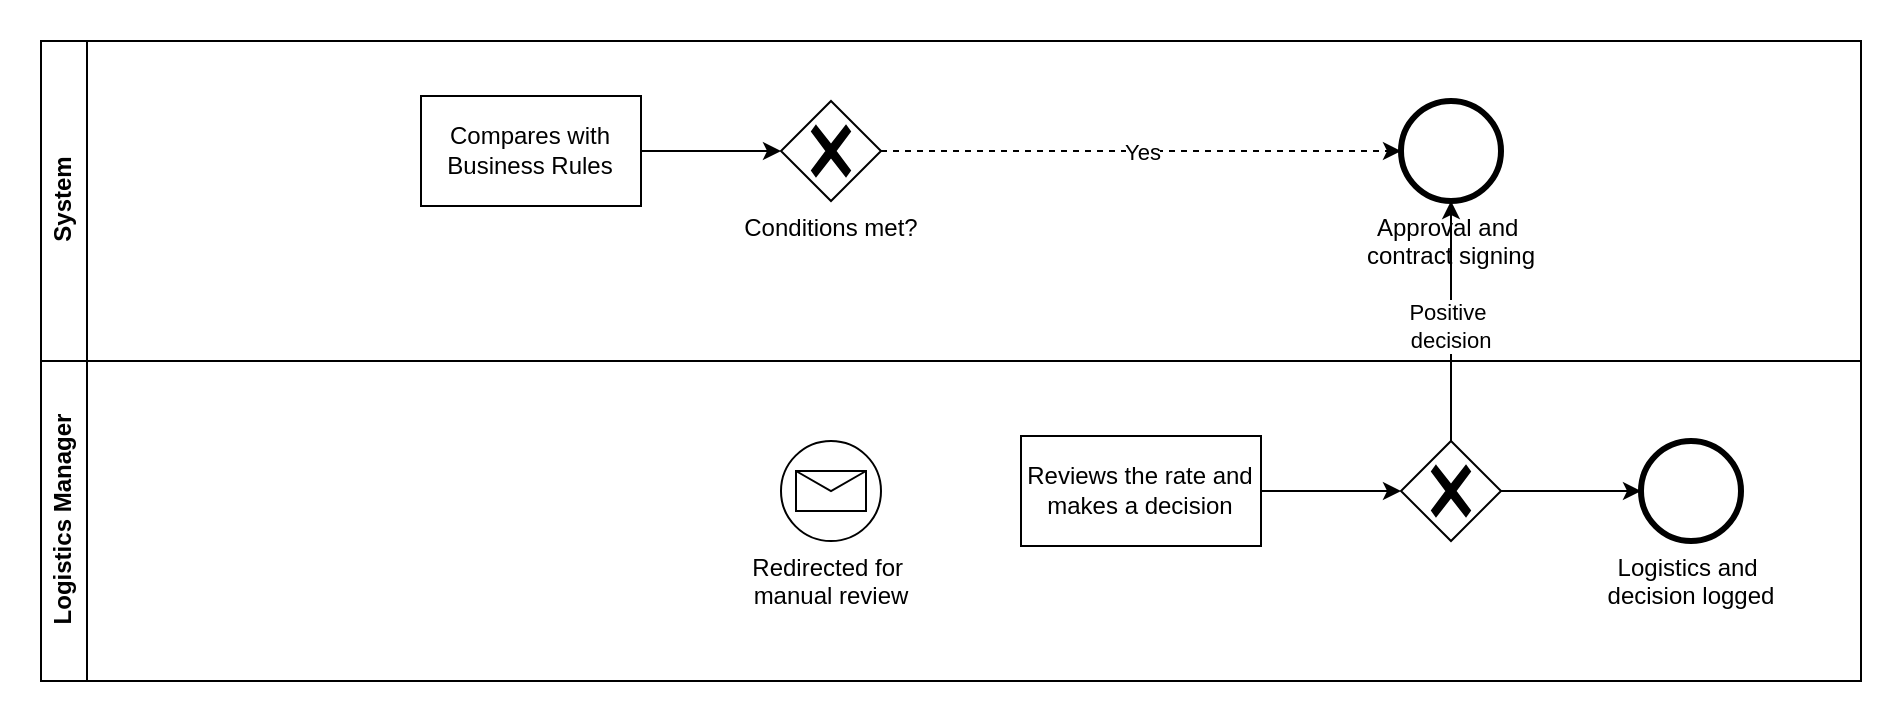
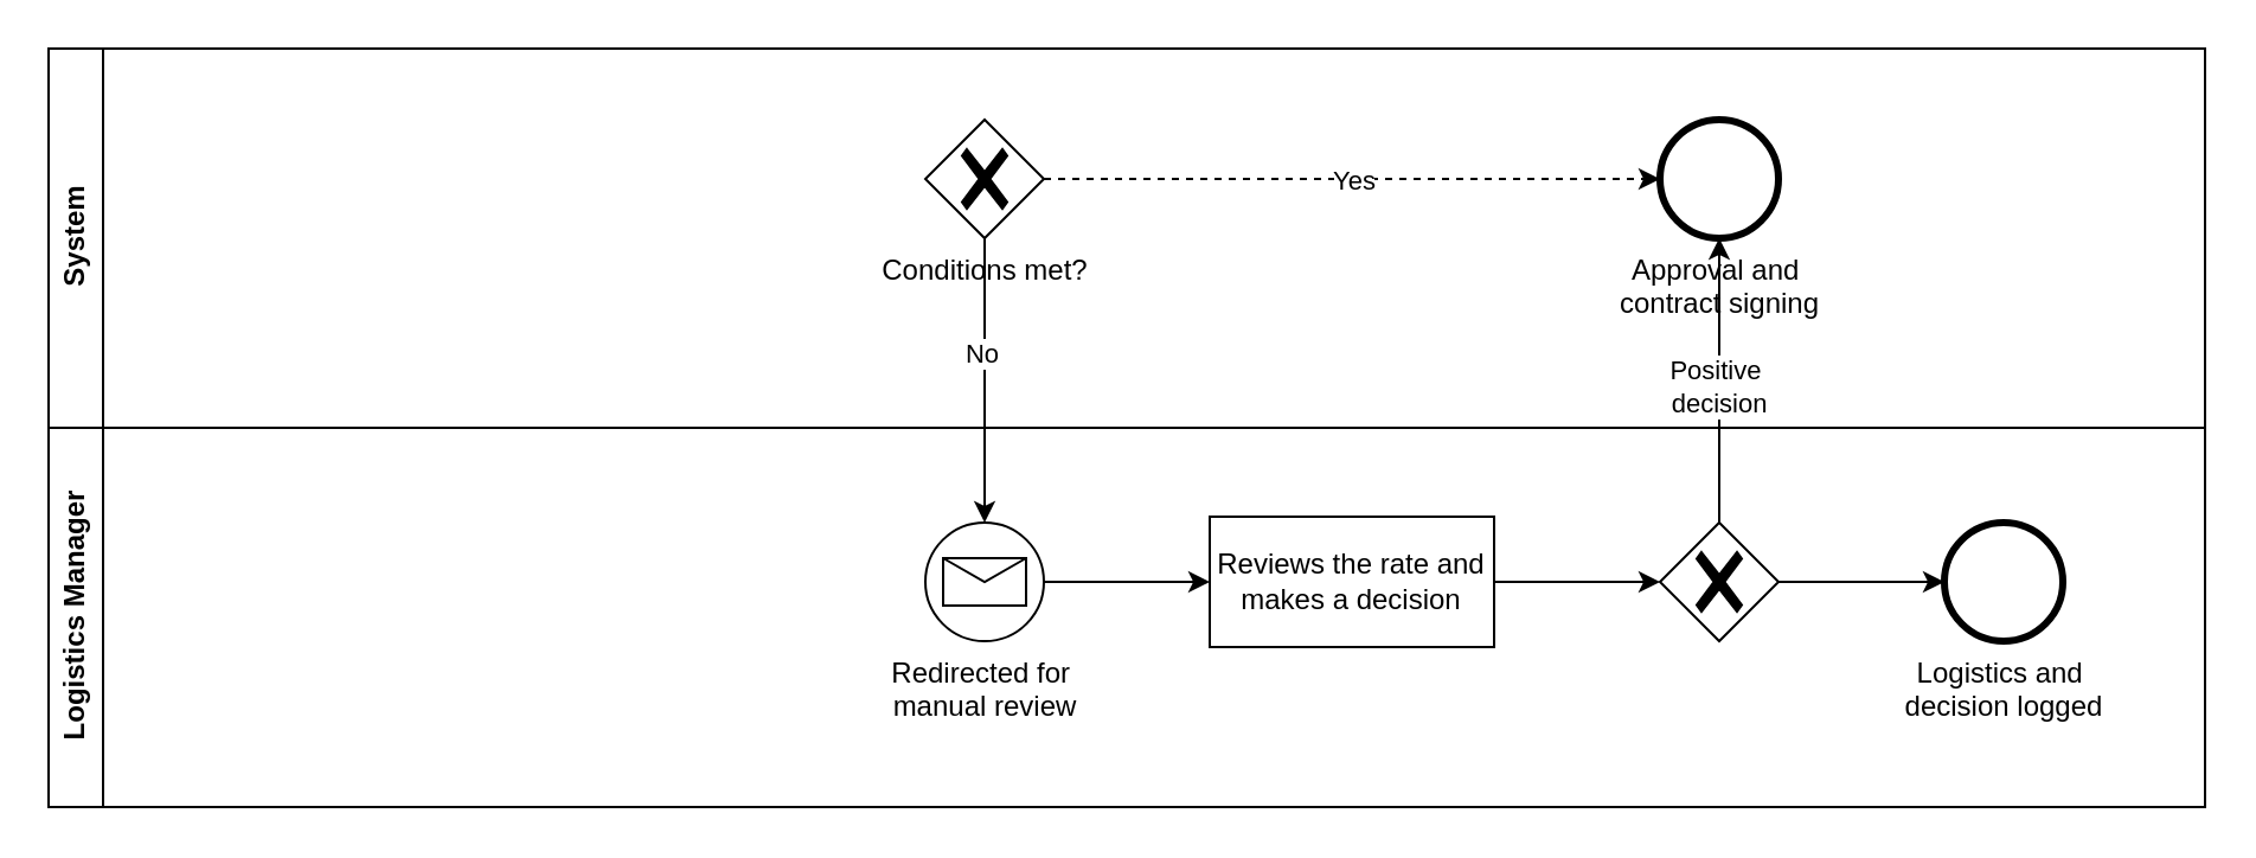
  <mxCell id="0" />
  <mxCell id="1" parent="0" />
  <mxCell id="2" value="System" style="swimlane;horizontal=0;whiteSpace=wrap;html=1;startSize=23;" vertex="1" parent="1"><mxGeometry x="20" y="20" width="910" height="160" as="geometry" /></mxCell>
- <mxCell id="3" value="Compares with Business Rules" style="points=[[0.25,0,0],[0.5,0,0],[0.75,0,0],[1,0.25,0],[1,0.5,0],[1,0.75,0],[0.75,1,0],[0.5,1,0],[0.25,1,0],[0,0.75,0],[0,0.5,0],[0,0.25,0]];shape=mxgraph.bpmn.task2;whiteSpace=wrap;rectStyle=rounded;size=10;html=1;container=1;expand=0;collapsible=0;taskMarker=abstract;" vertex="1" parent="2"><mxGeometry x="190" y="27.5" width="110" height="55" as="geometry" /></mxCell>
  <mxCell id="4" value="Conditions met?" style="points=[[0.25,0.25,0],[0.5,0,0],[0.75,0.25,0],[1,0.5,0],[0.75,0.75,0],[0.5,1,0],[0.25,0.75,0],[0,0.5,0]];shape=mxgraph.bpmn.gateway2;html=1;verticalLabelPosition=bottom;labelBackgroundColor=#ffffff;verticalAlign=top;align=center;perimeter=rhombusPerimeter;outlineConnect=0;outline=none;symbol=none;gwType=exclusive;" vertex="1" parent="2"><mxGeometry x="370" y="30" width="50" height="50" as="geometry" /></mxCell>
- <mxCell id="5" style="edgeStyle=orthogonalEdgeStyle;rounded=0;orthogonalLoop=1;jettySize=auto;html=1;entryX=0;entryY=0.5;entryDx=0;entryDy=0;entryPerimeter=0;" edge="1" parent="2" source="3" target="4"><mxGeometry relative="1" as="geometry" /></mxCell>
  <mxCell id="6" value="Approval and&amp;nbsp;&lt;div&gt;contract signing&lt;/div&gt;" style="points=[[0.145,0.145,0],[0.5,0,0],[0.855,0.145,0],[1,0.5,0],[0.855,0.855,0],[0.5,1,0],[0.145,0.855,0],[0,0.5,0]];shape=mxgraph.bpmn.event;html=1;verticalLabelPosition=bottom;labelBackgroundColor=#ffffff;verticalAlign=top;align=center;perimeter=ellipsePerimeter;outlineConnect=0;aspect=fixed;outline=end;symbol=terminate2;" vertex="1" parent="2"><mxGeometry x="680" y="30" width="50" height="50" as="geometry" /></mxCell>
  <mxCell id="7" style="edgeStyle=orthogonalEdgeStyle;rounded=0;orthogonalLoop=1;jettySize=auto;html=1;entryX=0;entryY=0.5;entryDx=0;entryDy=0;entryPerimeter=0;dashed=1;" edge="1" parent="2" source="4" target="6"><mxGeometry relative="1" as="geometry" /></mxCell>
  <mxCell id="8" value="Yes" style="edgeLabel;html=1;align=center;verticalAlign=middle;resizable=0;points=[];" vertex="1" connectable="0" parent="7"><mxGeometry x="0.219" y="-3" relative="1" as="geometry"><mxPoint x="-28" y="-3" as="offset" /></mxGeometry></mxCell>
  <mxCell id="9" value="Logistics Manager" style="swimlane;horizontal=0;whiteSpace=wrap;html=1;startSize=23;" vertex="1" parent="1"><mxGeometry x="20" y="180" width="910" height="160" as="geometry" /></mxCell>
  <mxCell id="10" value="Redirected for&amp;nbsp;&lt;div&gt;manual review&lt;/div&gt;" style="points=[[0.145,0.145,0],[0.5,0,0],[0.855,0.145,0],[1,0.5,0],[0.855,0.855,0],[0.5,1,0],[0.145,0.855,0],[0,0.5,0]];shape=mxgraph.bpmn.event;html=1;verticalLabelPosition=bottom;labelBackgroundColor=#ffffff;verticalAlign=top;align=center;perimeter=ellipsePerimeter;outlineConnect=0;aspect=fixed;outline=standard;symbol=message;" vertex="1" parent="9"><mxGeometry x="370" y="40" width="50" height="50" as="geometry" /></mxCell>
  <mxCell id="11" value="Reviews the rate and makes a decision" style="points=[[0.25,0,0],[0.5,0,0],[0.75,0,0],[1,0.25,0],[1,0.5,0],[1,0.75,0],[0.75,1,0],[0.5,1,0],[0.25,1,0],[0,0.75,0],[0,0.5,0],[0,0.25,0]];shape=mxgraph.bpmn.task2;whiteSpace=wrap;rectStyle=rounded;size=10;html=1;container=1;expand=0;collapsible=0;taskMarker=abstract;" vertex="1" parent="9"><mxGeometry x="490" y="37.5" width="120" height="55" as="geometry" /></mxCell>
+ <mxCell id="12" style="edgeStyle=orthogonalEdgeStyle;rounded=0;orthogonalLoop=1;jettySize=auto;html=1;entryX=0;entryY=0.5;entryDx=0;entryDy=0;entryPerimeter=0;" edge="1" parent="9" source="10" target="11"><mxGeometry relative="1" as="geometry" /></mxCell>
  <mxCell id="13" value="" style="points=[[0.25,0.25,0],[0.5,0,0],[0.75,0.25,0],[1,0.5,0],[0.75,0.75,0],[0.5,1,0],[0.25,0.75,0],[0,0.5,0]];shape=mxgraph.bpmn.gateway2;html=1;verticalLabelPosition=bottom;labelBackgroundColor=#ffffff;verticalAlign=top;align=center;perimeter=rhombusPerimeter;outlineConnect=0;outline=none;symbol=none;gwType=exclusive;" vertex="1" parent="9"><mxGeometry x="680" y="40" width="50" height="50" as="geometry" /></mxCell>
  <mxCell id="14" style="edgeStyle=orthogonalEdgeStyle;rounded=0;orthogonalLoop=1;jettySize=auto;html=1;entryX=0;entryY=0.5;entryDx=0;entryDy=0;entryPerimeter=0;" edge="1" parent="9" source="11" target="13"><mxGeometry relative="1" as="geometry" /></mxCell>
  <mxCell id="15" value="Logistics and&amp;nbsp;&lt;div&gt;decision logged&lt;/div&gt;" style="points=[[0.145,0.145,0],[0.5,0,0],[0.855,0.145,0],[1,0.5,0],[0.855,0.855,0],[0.5,1,0],[0.145,0.855,0],[0,0.5,0]];shape=mxgraph.bpmn.event;html=1;verticalLabelPosition=bottom;labelBackgroundColor=#ffffff;verticalAlign=top;align=center;perimeter=ellipsePerimeter;outlineConnect=0;aspect=fixed;outline=end;symbol=terminate2;" vertex="1" parent="9"><mxGeometry x="800" y="40" width="50" height="50" as="geometry" /></mxCell>
  <mxCell id="16" style="edgeStyle=orthogonalEdgeStyle;rounded=0;orthogonalLoop=1;jettySize=auto;html=1;entryX=0;entryY=0.5;entryDx=0;entryDy=0;entryPerimeter=0;" edge="1" parent="9" source="13" target="15"><mxGeometry relative="1" as="geometry" /></mxCell>
  <mxCell id="17" style="edgeStyle=orthogonalEdgeStyle;rounded=0;orthogonalLoop=1;jettySize=auto;html=1;" edge="1" parent="1" source="13" target="6"><mxGeometry relative="1" as="geometry" /></mxCell>
  <mxCell id="18" value="Positive&amp;nbsp;&lt;div&gt;decision&lt;/div&gt;" style="edgeLabel;html=1;align=center;verticalAlign=middle;resizable=0;points=[];" vertex="1" connectable="0" parent="17"><mxGeometry x="-0.033" y="1" relative="1" as="geometry"><mxPoint as="offset" /></mxGeometry></mxCell>
+ <mxCell id="19" style="edgeStyle=orthogonalEdgeStyle;rounded=0;orthogonalLoop=1;jettySize=auto;html=1;entryX=0.5;entryY=0;entryDx=0;entryDy=0;entryPerimeter=0;" edge="1" parent="1" source="4" target="10"><mxGeometry relative="1" as="geometry" /></mxCell>
+ <mxCell id="20" value="No" style="edgeLabel;html=1;align=center;verticalAlign=middle;resizable=0;points=[];" vertex="1" connectable="0" parent="19"><mxGeometry x="-0.206" y="-2" relative="1" as="geometry"><mxPoint as="offset" /></mxGeometry></mxCell>
